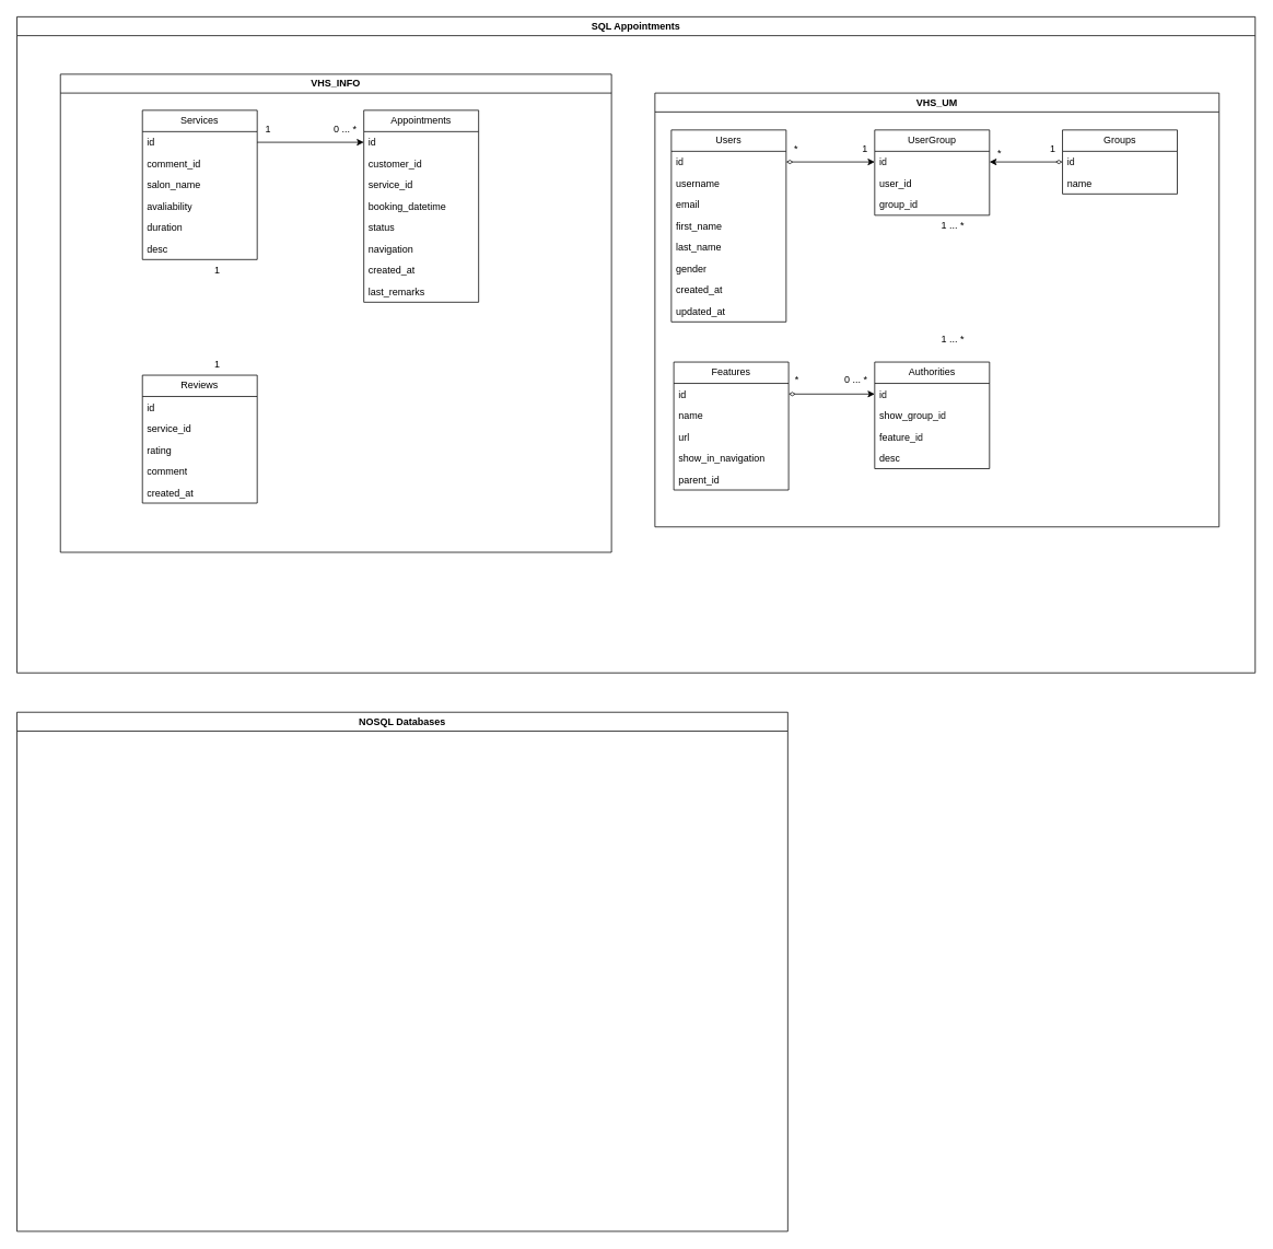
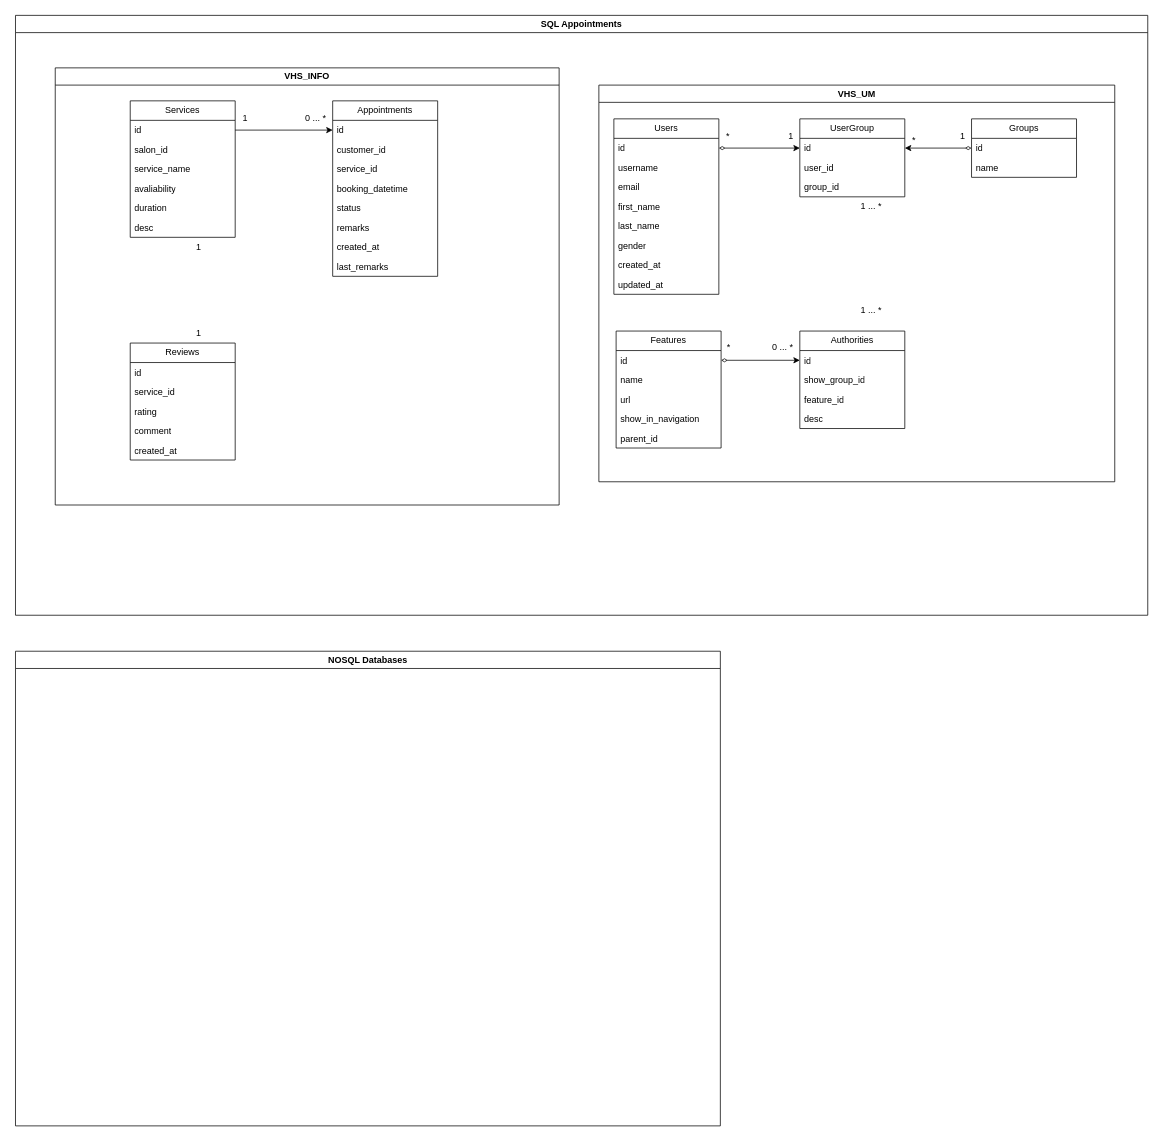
  <mxCell id="0" />
  <mxCell id="1" parent="0" />
  <mxCell id="2" value="SQL Appointments" style="swimlane;" vertex="1" parent="1"><mxGeometry x="20" y="20" width="1510" height="800" as="geometry" /></mxCell>
  <mxCell id="3" value="VHS_UM" style="swimlane;whiteSpace=wrap;html=1;startSize=23;" parent="2" vertex="1"><mxGeometry x="778" y="93" width="688" height="529" as="geometry"><mxRectangle x="262" y="-19" width="137" height="26" as="alternateBounds" /></mxGeometry></mxCell>
  <mxCell id="4" value="Users" style="swimlane;fontStyle=0;childLayout=stackLayout;horizontal=1;startSize=26;fillColor=none;horizontalStack=0;resizeParent=1;resizeParentMax=0;resizeLast=0;collapsible=1;marginBottom=0;whiteSpace=wrap;html=1;" parent="3" vertex="1"><mxGeometry x="20" y="45" width="140" height="234" as="geometry"><mxRectangle x="330" y="230" width="100" height="30" as="alternateBounds" /></mxGeometry></mxCell>
  <mxCell id="5" value="id" style="text;strokeColor=none;fillColor=none;align=left;verticalAlign=top;spacingLeft=4;spacingRight=4;overflow=hidden;rotatable=0;points=[[0,0.5],[1,0.5]];portConstraint=eastwest;whiteSpace=wrap;html=1;" parent="4" vertex="1"><mxGeometry y="26" width="140" height="26" as="geometry" /></mxCell>
  <mxCell id="6" value="username" style="text;strokeColor=none;fillColor=none;align=left;verticalAlign=top;spacingLeft=4;spacingRight=4;overflow=hidden;rotatable=0;points=[[0,0.5],[1,0.5]];portConstraint=eastwest;whiteSpace=wrap;html=1;" parent="4" vertex="1"><mxGeometry y="52" width="140" height="26" as="geometry" /></mxCell>
  <mxCell id="7" value="email" style="text;strokeColor=none;fillColor=none;align=left;verticalAlign=top;spacingLeft=4;spacingRight=4;overflow=hidden;rotatable=0;points=[[0,0.5],[1,0.5]];portConstraint=eastwest;whiteSpace=wrap;html=1;" parent="4" vertex="1"><mxGeometry y="78" width="140" height="26" as="geometry" /></mxCell>
  <mxCell id="8" value="first_name" style="text;strokeColor=none;fillColor=none;align=left;verticalAlign=top;spacingLeft=4;spacingRight=4;overflow=hidden;rotatable=0;points=[[0,0.5],[1,0.5]];portConstraint=eastwest;whiteSpace=wrap;html=1;" parent="4" vertex="1"><mxGeometry y="104" width="140" height="26" as="geometry" /></mxCell>
  <mxCell id="9" value="last_name" style="text;strokeColor=none;fillColor=none;align=left;verticalAlign=top;spacingLeft=4;spacingRight=4;overflow=hidden;rotatable=0;points=[[0,0.5],[1,0.5]];portConstraint=eastwest;whiteSpace=wrap;html=1;" parent="4" vertex="1"><mxGeometry y="130" width="140" height="26" as="geometry" /></mxCell>
  <mxCell id="10" value="gender" style="text;strokeColor=none;fillColor=none;align=left;verticalAlign=top;spacingLeft=4;spacingRight=4;overflow=hidden;rotatable=0;points=[[0,0.5],[1,0.5]];portConstraint=eastwest;whiteSpace=wrap;html=1;" parent="4" vertex="1"><mxGeometry y="156" width="140" height="26" as="geometry" /></mxCell>
  <mxCell id="11" value="created_at" style="text;strokeColor=none;fillColor=none;align=left;verticalAlign=top;spacingLeft=4;spacingRight=4;overflow=hidden;rotatable=0;points=[[0,0.5],[1,0.5]];portConstraint=eastwest;whiteSpace=wrap;html=1;" parent="4" vertex="1"><mxGeometry y="182" width="140" height="26" as="geometry" /></mxCell>
  <mxCell id="12" value="updated_at" style="text;strokeColor=none;fillColor=none;align=left;verticalAlign=top;spacingLeft=4;spacingRight=4;overflow=hidden;rotatable=0;points=[[0,0.5],[1,0.5]];portConstraint=eastwest;whiteSpace=wrap;html=1;" parent="4" vertex="1"><mxGeometry y="208" width="140" height="26" as="geometry" /></mxCell>
  <mxCell id="13" value="Groups" style="swimlane;fontStyle=0;childLayout=stackLayout;horizontal=1;startSize=26;fillColor=none;horizontalStack=0;resizeParent=1;resizeParentMax=0;resizeLast=0;collapsible=1;marginBottom=0;whiteSpace=wrap;html=1;" parent="3" vertex="1"><mxGeometry x="497" y="45" width="140" height="78" as="geometry" /></mxCell>
  <mxCell id="14" value="id" style="text;strokeColor=none;fillColor=none;align=left;verticalAlign=top;spacingLeft=4;spacingRight=4;overflow=hidden;rotatable=0;points=[[0,0.5],[1,0.5]];portConstraint=eastwest;whiteSpace=wrap;html=1;" parent="13" vertex="1"><mxGeometry y="26" width="140" height="26" as="geometry" /></mxCell>
  <mxCell id="15" value="name" style="text;strokeColor=none;fillColor=none;align=left;verticalAlign=top;spacingLeft=4;spacingRight=4;overflow=hidden;rotatable=0;points=[[0,0.5],[1,0.5]];portConstraint=eastwest;whiteSpace=wrap;html=1;" parent="13" vertex="1"><mxGeometry y="52" width="140" height="26" as="geometry" /></mxCell>
  <mxCell id="16" value="Features" style="swimlane;fontStyle=0;childLayout=stackLayout;horizontal=1;startSize=26;fillColor=none;horizontalStack=0;resizeParent=1;resizeParentMax=0;resizeLast=0;collapsible=1;marginBottom=0;whiteSpace=wrap;html=1;" parent="3" vertex="1"><mxGeometry x="23" y="328" width="140" height="156" as="geometry" /></mxCell>
  <mxCell id="17" value="id" style="text;strokeColor=none;fillColor=none;align=left;verticalAlign=top;spacingLeft=4;spacingRight=4;overflow=hidden;rotatable=0;points=[[0,0.5],[1,0.5]];portConstraint=eastwest;whiteSpace=wrap;html=1;" parent="16" vertex="1"><mxGeometry y="26" width="140" height="26" as="geometry" /></mxCell>
  <mxCell id="18" value="name" style="text;strokeColor=none;fillColor=none;align=left;verticalAlign=top;spacingLeft=4;spacingRight=4;overflow=hidden;rotatable=0;points=[[0,0.5],[1,0.5]];portConstraint=eastwest;whiteSpace=wrap;html=1;" parent="16" vertex="1"><mxGeometry y="52" width="140" height="26" as="geometry" /></mxCell>
  <mxCell id="19" value="url" style="text;strokeColor=none;fillColor=none;align=left;verticalAlign=top;spacingLeft=4;spacingRight=4;overflow=hidden;rotatable=0;points=[[0,0.5],[1,0.5]];portConstraint=eastwest;whiteSpace=wrap;html=1;" parent="16" vertex="1"><mxGeometry y="78" width="140" height="26" as="geometry" /></mxCell>
  <mxCell id="20" value="show_in_navigation" style="text;strokeColor=none;fillColor=none;align=left;verticalAlign=top;spacingLeft=4;spacingRight=4;overflow=hidden;rotatable=0;points=[[0,0.5],[1,0.5]];portConstraint=eastwest;whiteSpace=wrap;html=1;" parent="16" vertex="1"><mxGeometry y="104" width="140" height="26" as="geometry" /></mxCell>
  <mxCell id="21" value="parent_id" style="text;strokeColor=none;fillColor=none;align=left;verticalAlign=top;spacingLeft=4;spacingRight=4;overflow=hidden;rotatable=0;points=[[0,0.5],[1,0.5]];portConstraint=eastwest;whiteSpace=wrap;html=1;" parent="16" vertex="1"><mxGeometry y="130" width="140" height="26" as="geometry" /></mxCell>
  <mxCell id="22" value="Authorities" style="swimlane;fontStyle=0;childLayout=stackLayout;horizontal=1;startSize=26;fillColor=none;horizontalStack=0;resizeParent=1;resizeParentMax=0;resizeLast=0;collapsible=1;marginBottom=0;whiteSpace=wrap;html=1;" parent="3" vertex="1"><mxGeometry x="268" y="328" width="140" height="130" as="geometry" /></mxCell>
  <mxCell id="23" value="id" style="text;strokeColor=none;fillColor=none;align=left;verticalAlign=top;spacingLeft=4;spacingRight=4;overflow=hidden;rotatable=0;points=[[0,0.5],[1,0.5]];portConstraint=eastwest;whiteSpace=wrap;html=1;" parent="22" vertex="1"><mxGeometry y="26" width="140" height="26" as="geometry" /></mxCell>
  <mxCell id="24" value="show_group_id" style="text;strokeColor=none;fillColor=none;align=left;verticalAlign=top;spacingLeft=4;spacingRight=4;overflow=hidden;rotatable=0;points=[[0,0.5],[1,0.5]];portConstraint=eastwest;whiteSpace=wrap;html=1;" parent="22" vertex="1"><mxGeometry y="52" width="140" height="26" as="geometry" /></mxCell>
  <mxCell id="25" value="feature_id" style="text;strokeColor=none;fillColor=none;align=left;verticalAlign=top;spacingLeft=4;spacingRight=4;overflow=hidden;rotatable=0;points=[[0,0.5],[1,0.5]];portConstraint=eastwest;whiteSpace=wrap;html=1;" parent="22" vertex="1"><mxGeometry y="78" width="140" height="26" as="geometry" /></mxCell>
  <mxCell id="26" value="desc" style="text;strokeColor=none;fillColor=none;align=left;verticalAlign=top;spacingLeft=4;spacingRight=4;overflow=hidden;rotatable=0;points=[[0,0.5],[1,0.5]];portConstraint=eastwest;whiteSpace=wrap;html=1;" parent="22" vertex="1"><mxGeometry y="104" width="140" height="26" as="geometry" /></mxCell>
  <mxCell id="27" value="UserGroup" style="swimlane;fontStyle=0;childLayout=stackLayout;horizontal=1;startSize=26;fillColor=none;horizontalStack=0;resizeParent=1;resizeParentMax=0;resizeLast=0;collapsible=1;marginBottom=0;whiteSpace=wrap;html=1;" parent="3" vertex="1"><mxGeometry x="268" y="45" width="140" height="104" as="geometry" /></mxCell>
  <mxCell id="28" value="id" style="text;strokeColor=none;fillColor=none;align=left;verticalAlign=top;spacingLeft=4;spacingRight=4;overflow=hidden;rotatable=0;points=[[0,0.5],[1,0.5]];portConstraint=eastwest;whiteSpace=wrap;html=1;" parent="27" vertex="1"><mxGeometry y="26" width="140" height="26" as="geometry" /></mxCell>
  <mxCell id="29" value="user_id" style="text;strokeColor=none;fillColor=none;align=left;verticalAlign=top;spacingLeft=4;spacingRight=4;overflow=hidden;rotatable=0;points=[[0,0.5],[1,0.5]];portConstraint=eastwest;whiteSpace=wrap;html=1;" parent="27" vertex="1"><mxGeometry y="52" width="140" height="26" as="geometry" /></mxCell>
  <mxCell id="30" value="group_id" style="text;strokeColor=none;fillColor=none;align=left;verticalAlign=top;spacingLeft=4;spacingRight=4;overflow=hidden;rotatable=0;points=[[0,0.5],[1,0.5]];portConstraint=eastwest;whiteSpace=wrap;html=1;" parent="27" vertex="1"><mxGeometry y="78" width="140" height="26" as="geometry" /></mxCell>
  <mxCell id="31" style="edgeStyle=orthogonalEdgeStyle;rounded=0;orthogonalLoop=1;jettySize=auto;html=1;exitX=1;exitY=0.5;exitDx=0;exitDy=0;startArrow=diamondThin;startFill=0;" parent="3" source="5" target="28" edge="1"><mxGeometry relative="1" as="geometry" /></mxCell>
  <mxCell id="32" style="edgeStyle=orthogonalEdgeStyle;rounded=0;orthogonalLoop=1;jettySize=auto;html=1;exitX=0;exitY=0.5;exitDx=0;exitDy=0;entryX=1;entryY=0.5;entryDx=0;entryDy=0;startArrow=diamondThin;startFill=0;" parent="3" source="14" target="28" edge="1"><mxGeometry relative="1" as="geometry" /></mxCell>
  <mxCell id="33" value="1" style="text;html=1;align=center;verticalAlign=middle;resizable=0;points=[];autosize=1;strokeColor=none;fillColor=none;" parent="3" vertex="1"><mxGeometry x="243" y="56" width="25" height="26" as="geometry" /></mxCell>
  <mxCell id="34" value="1 ... *" style="text;html=1;align=center;verticalAlign=middle;resizable=0;points=[];autosize=1;strokeColor=none;fillColor=none;" parent="3" vertex="1"><mxGeometry x="340" y="288" width="46" height="26" as="geometry" /></mxCell>
  <mxCell id="35" value="1 ... *" style="text;html=1;align=center;verticalAlign=middle;resizable=0;points=[];autosize=1;strokeColor=none;fillColor=none;" parent="3" vertex="1"><mxGeometry x="340" y="149" width="46" height="26" as="geometry" /></mxCell>
  <mxCell id="36" value="*" style="text;html=1;align=center;verticalAlign=middle;resizable=0;points=[];autosize=1;strokeColor=none;fillColor=none;" parent="3" vertex="1"><mxGeometry x="160" y="56" width="23" height="26" as="geometry" /></mxCell>
  <mxCell id="37" value="1" style="text;html=1;align=center;verticalAlign=middle;resizable=0;points=[];autosize=1;strokeColor=none;fillColor=none;" parent="3" vertex="1"><mxGeometry x="472" y="56" width="25" height="26" as="geometry" /></mxCell>
  <mxCell id="38" style="edgeStyle=orthogonalEdgeStyle;rounded=0;orthogonalLoop=1;jettySize=auto;html=1;exitX=1;exitY=0.5;exitDx=0;exitDy=0;entryX=0;entryY=0.5;entryDx=0;entryDy=0;startArrow=diamondThin;startFill=0;" parent="3" source="17" target="23" edge="1"><mxGeometry relative="1" as="geometry" /></mxCell>
  <mxCell id="39" value="*" style="text;html=1;align=center;verticalAlign=middle;resizable=0;points=[];autosize=1;strokeColor=none;fillColor=none;" parent="3" vertex="1"><mxGeometry x="161" y="337" width="23" height="26" as="geometry" /></mxCell>
  <mxCell id="40" value="0 ... *" style="text;html=1;align=center;verticalAlign=middle;resizable=0;points=[];autosize=1;strokeColor=none;fillColor=none;" parent="3" vertex="1"><mxGeometry x="222" y="337" width="46" height="26" as="geometry" /></mxCell>
  <mxCell id="41" value="*" style="text;html=1;align=center;verticalAlign=middle;resizable=0;points=[];autosize=1;strokeColor=none;fillColor=none;" parent="3" vertex="1"><mxGeometry x="408" y="61" width="23" height="26" as="geometry" /></mxCell>
  <mxCell id="42" value="VHS_INFO" style="swimlane;whiteSpace=wrap;html=1;" vertex="1" parent="2"><mxGeometry x="53" y="70" width="672" height="583" as="geometry" /></mxCell>
  <mxCell id="43" value="Appointments" style="swimlane;fontStyle=0;childLayout=stackLayout;horizontal=1;startSize=26;fillColor=none;horizontalStack=0;resizeParent=1;resizeParentMax=0;resizeLast=0;collapsible=1;marginBottom=0;whiteSpace=wrap;html=1;" parent="42" vertex="1"><mxGeometry x="370" y="44" width="140" height="234" as="geometry" /></mxCell>
  <mxCell id="44" value="id" style="text;strokeColor=none;fillColor=none;align=left;verticalAlign=top;spacingLeft=4;spacingRight=4;overflow=hidden;rotatable=0;points=[[0,0.5],[1,0.5]];portConstraint=eastwest;whiteSpace=wrap;html=1;" parent="43" vertex="1"><mxGeometry y="26" width="140" height="26" as="geometry" /></mxCell>
  <mxCell id="45" value="customer_id" style="text;strokeColor=none;fillColor=none;align=left;verticalAlign=top;spacingLeft=4;spacingRight=4;overflow=hidden;rotatable=0;points=[[0,0.5],[1,0.5]];portConstraint=eastwest;whiteSpace=wrap;html=1;" parent="43" vertex="1"><mxGeometry y="52" width="140" height="26" as="geometry" /></mxCell>
  <mxCell id="46" value="service_id" style="text;strokeColor=none;fillColor=none;align=left;verticalAlign=top;spacingLeft=4;spacingRight=4;overflow=hidden;rotatable=0;points=[[0,0.5],[1,0.5]];portConstraint=eastwest;whiteSpace=wrap;html=1;" parent="43" vertex="1"><mxGeometry y="78" width="140" height="26" as="geometry" /></mxCell>
  <mxCell id="47" value="booking_datetime" style="text;strokeColor=none;fillColor=none;align=left;verticalAlign=top;spacingLeft=4;spacingRight=4;overflow=hidden;rotatable=0;points=[[0,0.5],[1,0.5]];portConstraint=eastwest;whiteSpace=wrap;html=1;" parent="43" vertex="1"><mxGeometry y="104" width="140" height="26" as="geometry" /></mxCell>
  <mxCell id="48" value="status" style="text;strokeColor=none;fillColor=none;align=left;verticalAlign=top;spacingLeft=4;spacingRight=4;overflow=hidden;rotatable=0;points=[[0,0.5],[1,0.5]];portConstraint=eastwest;whiteSpace=wrap;html=1;" parent="43" vertex="1"><mxGeometry y="130" width="140" height="26" as="geometry" /></mxCell>
- <mxCell id="49" value="navigation" style="text;strokeColor=none;fillColor=none;align=left;verticalAlign=top;spacingLeft=4;spacingRight=4;overflow=hidden;rotatable=0;points=[[0,0.5],[1,0.5]];portConstraint=eastwest;whiteSpace=wrap;html=1;" parent="43" vertex="1"><mxGeometry y="156" width="140" height="26" as="geometry" /></mxCell>
+ <mxCell id="49" value="remarks" style="text;strokeColor=none;fillColor=none;align=left;verticalAlign=top;spacingLeft=4;spacingRight=4;overflow=hidden;rotatable=0;points=[[0,0.5],[1,0.5]];portConstraint=eastwest;whiteSpace=wrap;html=1;" parent="43" vertex="1"><mxGeometry y="156" width="140" height="26" as="geometry" /></mxCell>
  <mxCell id="50" value="created_at" style="text;strokeColor=none;fillColor=none;align=left;verticalAlign=top;spacingLeft=4;spacingRight=4;overflow=hidden;rotatable=0;points=[[0,0.5],[1,0.5]];portConstraint=eastwest;whiteSpace=wrap;html=1;" parent="43" vertex="1"><mxGeometry y="182" width="140" height="26" as="geometry" /></mxCell>
  <mxCell id="51" value="last_remarks" style="text;strokeColor=none;fillColor=none;align=left;verticalAlign=top;spacingLeft=4;spacingRight=4;overflow=hidden;rotatable=0;points=[[0,0.5],[1,0.5]];portConstraint=eastwest;whiteSpace=wrap;html=1;" parent="43" vertex="1"><mxGeometry y="208" width="140" height="26" as="geometry" /></mxCell>
  <mxCell id="52" value="Services" style="swimlane;fontStyle=0;childLayout=stackLayout;horizontal=1;startSize=26;fillColor=none;horizontalStack=0;resizeParent=1;resizeParentMax=0;resizeLast=0;collapsible=1;marginBottom=0;whiteSpace=wrap;html=1;" parent="42" vertex="1"><mxGeometry x="100" y="44" width="140" height="182" as="geometry" /></mxCell>
  <mxCell id="53" value="id" style="text;strokeColor=none;fillColor=none;align=left;verticalAlign=top;spacingLeft=4;spacingRight=4;overflow=hidden;rotatable=0;points=[[0,0.5],[1,0.5]];portConstraint=eastwest;whiteSpace=wrap;html=1;" parent="52" vertex="1"><mxGeometry y="26" width="140" height="26" as="geometry" /></mxCell>
- <mxCell id="54" value="comment_id" style="text;strokeColor=none;fillColor=none;align=left;verticalAlign=top;spacingLeft=4;spacingRight=4;overflow=hidden;rotatable=0;points=[[0,0.5],[1,0.5]];portConstraint=eastwest;whiteSpace=wrap;html=1;" parent="52" vertex="1"><mxGeometry y="52" width="140" height="26" as="geometry" /></mxCell>
- <mxCell id="55" value="salon_name" style="text;strokeColor=none;fillColor=none;align=left;verticalAlign=top;spacingLeft=4;spacingRight=4;overflow=hidden;rotatable=0;points=[[0,0.5],[1,0.5]];portConstraint=eastwest;whiteSpace=wrap;html=1;" parent="52" vertex="1"><mxGeometry y="78" width="140" height="26" as="geometry" /></mxCell>
+ <mxCell id="54" value="salon_id" style="text;strokeColor=none;fillColor=none;align=left;verticalAlign=top;spacingLeft=4;spacingRight=4;overflow=hidden;rotatable=0;points=[[0,0.5],[1,0.5]];portConstraint=eastwest;whiteSpace=wrap;html=1;" parent="52" vertex="1"><mxGeometry y="52" width="140" height="26" as="geometry" /></mxCell>
+ <mxCell id="55" value="service_name" style="text;strokeColor=none;fillColor=none;align=left;verticalAlign=top;spacingLeft=4;spacingRight=4;overflow=hidden;rotatable=0;points=[[0,0.5],[1,0.5]];portConstraint=eastwest;whiteSpace=wrap;html=1;" parent="52" vertex="1"><mxGeometry y="78" width="140" height="26" as="geometry" /></mxCell>
  <mxCell id="56" value="avaliability" style="text;strokeColor=none;fillColor=none;align=left;verticalAlign=top;spacingLeft=4;spacingRight=4;overflow=hidden;rotatable=0;points=[[0,0.5],[1,0.5]];portConstraint=eastwest;whiteSpace=wrap;html=1;" parent="52" vertex="1"><mxGeometry y="104" width="140" height="26" as="geometry" /></mxCell>
  <mxCell id="57" value="duration" style="text;strokeColor=none;fillColor=none;align=left;verticalAlign=top;spacingLeft=4;spacingRight=4;overflow=hidden;rotatable=0;points=[[0,0.5],[1,0.5]];portConstraint=eastwest;whiteSpace=wrap;html=1;" parent="52" vertex="1"><mxGeometry y="130" width="140" height="26" as="geometry" /></mxCell>
  <mxCell id="58" value="desc" style="text;strokeColor=none;fillColor=none;align=left;verticalAlign=top;spacingLeft=4;spacingRight=4;overflow=hidden;rotatable=0;points=[[0,0.5],[1,0.5]];portConstraint=eastwest;whiteSpace=wrap;html=1;" parent="52" vertex="1"><mxGeometry y="156" width="140" height="26" as="geometry" /></mxCell>
  <mxCell id="59" style="edgeStyle=orthogonalEdgeStyle;rounded=0;orthogonalLoop=1;jettySize=auto;html=1;exitX=1;exitY=0.5;exitDx=0;exitDy=0;entryX=0;entryY=0.5;entryDx=0;entryDy=0;" parent="42" source="53" target="44" edge="1"><mxGeometry relative="1" as="geometry" /></mxCell>
  <mxCell id="60" value="0 ... *" style="text;html=1;align=center;verticalAlign=middle;resizable=0;points=[];autosize=1;strokeColor=none;fillColor=none;" parent="42" vertex="1"><mxGeometry x="324" y="54" width="46" height="26" as="geometry" /></mxCell>
  <mxCell id="61" value="1" style="text;html=1;align=center;verticalAlign=middle;resizable=0;points=[];autosize=1;strokeColor=none;fillColor=none;" parent="42" vertex="1"><mxGeometry x="240" y="54" width="25" height="26" as="geometry" /></mxCell>
  <mxCell id="62" value="Reviews" style="swimlane;fontStyle=0;childLayout=stackLayout;horizontal=1;startSize=26;fillColor=none;horizontalStack=0;resizeParent=1;resizeParentMax=0;resizeLast=0;collapsible=1;marginBottom=0;whiteSpace=wrap;html=1;" parent="42" vertex="1"><mxGeometry x="100" y="367" width="140" height="156" as="geometry" /></mxCell>
  <mxCell id="63" value="id" style="text;strokeColor=none;fillColor=none;align=left;verticalAlign=top;spacingLeft=4;spacingRight=4;overflow=hidden;rotatable=0;points=[[0,0.5],[1,0.5]];portConstraint=eastwest;whiteSpace=wrap;html=1;" parent="62" vertex="1"><mxGeometry y="26" width="140" height="26" as="geometry" /></mxCell>
  <mxCell id="64" value="service_id" style="text;strokeColor=none;fillColor=none;align=left;verticalAlign=top;spacingLeft=4;spacingRight=4;overflow=hidden;rotatable=0;points=[[0,0.5],[1,0.5]];portConstraint=eastwest;whiteSpace=wrap;html=1;" parent="62" vertex="1"><mxGeometry y="52" width="140" height="26" as="geometry" /></mxCell>
  <mxCell id="65" value="rating" style="text;strokeColor=none;fillColor=none;align=left;verticalAlign=top;spacingLeft=4;spacingRight=4;overflow=hidden;rotatable=0;points=[[0,0.5],[1,0.5]];portConstraint=eastwest;whiteSpace=wrap;html=1;" parent="62" vertex="1"><mxGeometry y="78" width="140" height="26" as="geometry" /></mxCell>
  <mxCell id="66" value="comment" style="text;strokeColor=none;fillColor=none;align=left;verticalAlign=top;spacingLeft=4;spacingRight=4;overflow=hidden;rotatable=0;points=[[0,0.5],[1,0.5]];portConstraint=eastwest;whiteSpace=wrap;html=1;" parent="62" vertex="1"><mxGeometry y="104" width="140" height="26" as="geometry" /></mxCell>
  <mxCell id="67" value="created_at" style="text;strokeColor=none;fillColor=none;align=left;verticalAlign=top;spacingLeft=4;spacingRight=4;overflow=hidden;rotatable=0;points=[[0,0.5],[1,0.5]];portConstraint=eastwest;whiteSpace=wrap;html=1;" parent="62" vertex="1"><mxGeometry y="130" width="140" height="26" as="geometry" /></mxCell>
  <mxCell id="68" value="1" style="text;html=1;align=center;verticalAlign=middle;resizable=0;points=[];autosize=1;strokeColor=none;fillColor=none;" parent="42" vertex="1"><mxGeometry x="178" y="227" width="25" height="26" as="geometry" /></mxCell>
  <mxCell id="69" value="1" style="text;html=1;align=center;verticalAlign=middle;resizable=0;points=[];autosize=1;strokeColor=none;fillColor=none;" parent="42" vertex="1"><mxGeometry x="178" y="341" width="25" height="26" as="geometry" /></mxCell>
  <mxCell id="70" value="NOSQL Databases" style="swimlane;" vertex="1" parent="1"><mxGeometry x="20" y="868" width="940" height="633" as="geometry" /></mxCell>
